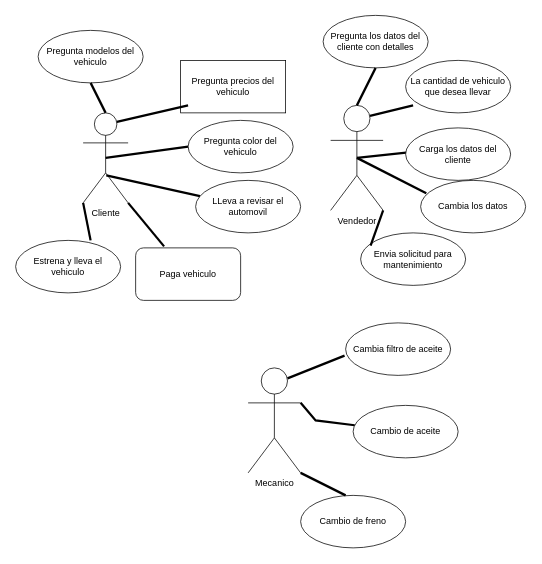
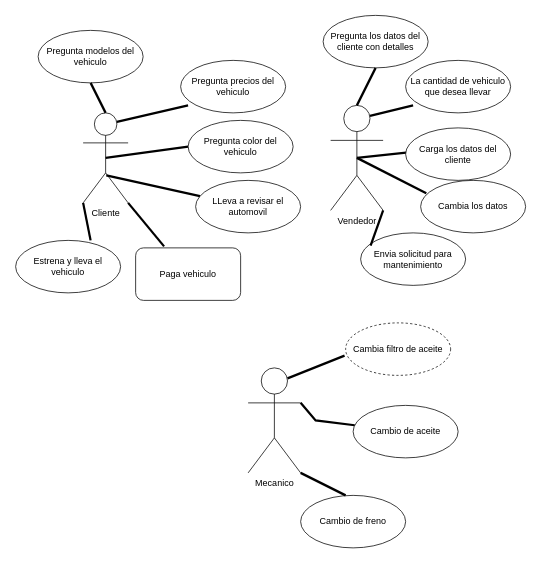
  <mxCell id="0" />
  <mxCell id="1" parent="0" />
  <mxCell id="2" value="Cliente" style="shape=umlActor;verticalLabelPosition=bottom;verticalAlign=top;html=1;outlineConnect=0;" vertex="1" parent="1"><mxGeometry x="110" y="150" width="60" height="120" as="geometry" /></mxCell>
  <mxCell id="3" value="Pregunta modelos del vehiculo" style="ellipse;whiteSpace=wrap;html=1;" vertex="1" parent="1"><mxGeometry x="50" y="40" width="140" height="70" as="geometry" /></mxCell>
- <mxCell id="4" value="Pregunta precios del vehiculo" style="whiteSpace=wrap;html=1;rounded=0;" vertex="1" parent="1"><mxGeometry x="240" y="80" width="140" height="70" as="geometry" /></mxCell>
+ <mxCell id="4" value="Pregunta precios del vehiculo" style="ellipse;whiteSpace=wrap;html=1;" vertex="1" parent="1"><mxGeometry x="240" y="80" width="140" height="70" as="geometry" /></mxCell>
  <mxCell id="5" value="Pregunta color del vehiculo" style="ellipse;whiteSpace=wrap;html=1;" vertex="1" parent="1"><mxGeometry x="250" y="160" width="140" height="70" as="geometry" /></mxCell>
  <mxCell id="6" value="" style="endArrow=none;startArrow=none;endFill=0;startFill=0;endSize=8;html=1;verticalAlign=bottom;labelBackgroundColor=none;strokeWidth=3;rounded=0;exitX=0.5;exitY=0.5;exitDx=0;exitDy=0;exitPerimeter=0;entryX=0;entryY=0.5;entryDx=0;entryDy=0;" edge="1" parent="1" source="2" target="5"><mxGeometry width="160" relative="1" as="geometry"><mxPoint x="210" y="260" as="sourcePoint" /><mxPoint x="240" y="200" as="targetPoint" /></mxGeometry></mxCell>
  <mxCell id="7" value="" style="endArrow=none;startArrow=none;endFill=0;startFill=0;endSize=8;html=1;verticalAlign=bottom;labelBackgroundColor=none;strokeWidth=3;rounded=0;entryX=0.5;entryY=1;entryDx=0;entryDy=0;exitX=0.5;exitY=0;exitDx=0;exitDy=0;exitPerimeter=0;" edge="1" parent="1" source="2" target="3"><mxGeometry width="160" relative="1" as="geometry"><mxPoint x="195" y="180" as="sourcePoint" /><mxPoint x="260" y="212" as="targetPoint" /></mxGeometry></mxCell>
  <mxCell id="8" value="" style="endArrow=none;startArrow=none;endFill=0;startFill=0;endSize=8;html=1;verticalAlign=bottom;labelBackgroundColor=none;strokeWidth=3;rounded=0;entryX=0.071;entryY=0.857;entryDx=0;entryDy=0;entryPerimeter=0;exitX=0.75;exitY=0.1;exitDx=0;exitDy=0;exitPerimeter=0;" edge="1" parent="1" source="2" target="4"><mxGeometry width="160" relative="1" as="geometry"><mxPoint x="205" y="190" as="sourcePoint" /><mxPoint x="270" y="222" as="targetPoint" /></mxGeometry></mxCell>
  <mxCell id="9" value="Vendedor" style="shape=umlActor;verticalLabelPosition=bottom;verticalAlign=top;html=1;outlineConnect=0;" vertex="1" parent="1"><mxGeometry x="440" y="140" width="70" height="140" as="geometry" /></mxCell>
  <mxCell id="10" value="Pregunta los datos del cliente con detalles" style="ellipse;whiteSpace=wrap;html=1;" vertex="1" parent="1"><mxGeometry x="430" y="20" width="140" height="70" as="geometry" /></mxCell>
  <mxCell id="11" value="La cantidad de vehiculo que desea llevar" style="ellipse;whiteSpace=wrap;html=1;" vertex="1" parent="1"><mxGeometry x="540" y="80" width="140" height="70" as="geometry" /></mxCell>
  <mxCell id="12" value="" style="endArrow=none;startArrow=none;endFill=0;startFill=0;endSize=8;html=1;verticalAlign=bottom;labelBackgroundColor=none;strokeWidth=3;rounded=0;entryX=0;entryY=0.6;entryDx=0;entryDy=0;entryPerimeter=0;exitX=0.5;exitY=0.5;exitDx=0;exitDy=0;exitPerimeter=0;" edge="1" parent="1" source="9"><mxGeometry width="160" relative="1" as="geometry"><mxPoint x="510" y="260" as="sourcePoint" /><mxPoint x="550" y="202" as="targetPoint" /></mxGeometry></mxCell>
  <mxCell id="13" value="" style="endArrow=none;startArrow=none;endFill=0;startFill=0;endSize=8;html=1;verticalAlign=bottom;labelBackgroundColor=none;strokeWidth=3;rounded=0;entryX=0.5;entryY=1;entryDx=0;entryDy=0;exitX=0.5;exitY=0;exitDx=0;exitDy=0;exitPerimeter=0;" edge="1" parent="1" source="9" target="10"><mxGeometry width="160" relative="1" as="geometry"><mxPoint x="495" y="180" as="sourcePoint" /><mxPoint x="560" y="212" as="targetPoint" /></mxGeometry></mxCell>
  <mxCell id="14" value="" style="endArrow=none;startArrow=none;endFill=0;startFill=0;endSize=8;html=1;verticalAlign=bottom;labelBackgroundColor=none;strokeWidth=3;rounded=0;entryX=0.071;entryY=0.857;entryDx=0;entryDy=0;entryPerimeter=0;exitX=0.75;exitY=0.1;exitDx=0;exitDy=0;exitPerimeter=0;" edge="1" parent="1" source="9" target="11"><mxGeometry width="160" relative="1" as="geometry"><mxPoint x="505" y="190" as="sourcePoint" /><mxPoint x="570" y="222" as="targetPoint" /></mxGeometry></mxCell>
  <mxCell id="15" value="Paga vehiculo" style="whiteSpace=wrap;html=1;rounded=1;" vertex="1" parent="1"><mxGeometry x="180" y="330" width="140" height="70" as="geometry" /></mxCell>
  <mxCell id="16" value="Estrena y lleva el vehiculo" style="ellipse;whiteSpace=wrap;html=1;" vertex="1" parent="1"><mxGeometry y="320" width="140" height="70" as="geometry" x="20" /></mxCell>
  <mxCell id="17" value="" style="endArrow=none;startArrow=none;endFill=0;startFill=0;endSize=8;html=1;verticalAlign=bottom;labelBackgroundColor=none;strokeWidth=3;rounded=0;exitX=0.714;exitY=0;exitDx=0;exitDy=0;exitPerimeter=0;entryX=0;entryY=1;entryDx=0;entryDy=0;entryPerimeter=0;" edge="1" parent="1" source="16" target="2"><mxGeometry width="160" relative="1" as="geometry"><mxPoint x="123.94" y="170" as="sourcePoint" /><mxPoint x="195" y="180" as="targetPoint" /></mxGeometry></mxCell>
  <mxCell id="18" value="Carga los datos del cliente" style="ellipse;whiteSpace=wrap;html=1;" vertex="1" parent="1"><mxGeometry x="540" y="170" width="140" height="70" as="geometry" /></mxCell>
  <mxCell id="19" value="LLeva a revisar el automovil" style="ellipse;whiteSpace=wrap;html=1;" vertex="1" parent="1"><mxGeometry x="260" y="240" width="140" height="70" as="geometry" /></mxCell>
  <mxCell id="20" value="Mecanico" style="shape=umlActor;verticalLabelPosition=bottom;verticalAlign=top;html=1;outlineConnect=0;" vertex="1" parent="1"><mxGeometry x="330" y="490" width="70" height="140" as="geometry" /></mxCell>
- <mxCell id="21" value="Cambia filtro de aceite" style="ellipse;whiteSpace=wrap;html=1;" vertex="1" parent="1"><mxGeometry x="460" y="430" width="140" height="70" as="geometry" /></mxCell>
+ <mxCell id="21" value="Cambia filtro de aceite" style="ellipse;whiteSpace=wrap;html=1;dashed=1;" vertex="1" parent="1"><mxGeometry x="460" y="430" width="140" height="70" as="geometry" /></mxCell>
  <mxCell id="22" value="Cambio de aceite" style="ellipse;whiteSpace=wrap;html=1;" vertex="1" parent="1"><mxGeometry x="470" y="540" width="140" height="70" as="geometry" /></mxCell>
  <mxCell id="23" value="Cambio de freno" style="ellipse;whiteSpace=wrap;html=1;" vertex="1" parent="1"><mxGeometry x="400" y="660" width="140" height="70" as="geometry" /></mxCell>
  <mxCell id="24" value="" style="endArrow=none;startArrow=none;endFill=0;startFill=0;endSize=8;html=1;verticalAlign=bottom;labelBackgroundColor=none;strokeWidth=3;rounded=0;entryX=-0.01;entryY=0.624;entryDx=0;entryDy=0;entryPerimeter=0;exitX=0.75;exitY=0.1;exitDx=0;exitDy=0;exitPerimeter=0;" edge="1" parent="1" source="20" target="21"><mxGeometry width="160" relative="1" as="geometry"><mxPoint x="395" y="509" as="sourcePoint" /><mxPoint x="470" y="501" as="targetPoint" /></mxGeometry></mxCell>
  <mxCell id="25" value="" style="endArrow=none;startArrow=none;endFill=0;startFill=0;endSize=8;html=1;verticalAlign=bottom;labelBackgroundColor=none;strokeWidth=3;rounded=0;exitX=1;exitY=0.333;exitDx=0;exitDy=0;exitPerimeter=0;" edge="1" parent="1" source="20" target="22"><mxGeometry width="160" relative="1" as="geometry"><mxPoint x="392.5" y="514" as="sourcePoint" /><mxPoint x="468.6" y="523.68" as="targetPoint" /><Array as="points"><mxPoint x="420" y="560" /></Array></mxGeometry></mxCell>
  <mxCell id="26" value="" style="endArrow=none;startArrow=none;endFill=0;startFill=0;endSize=8;html=1;verticalAlign=bottom;labelBackgroundColor=none;strokeWidth=3;rounded=0;exitX=1;exitY=1;exitDx=0;exitDy=0;exitPerimeter=0;" edge="1" parent="1" source="20"><mxGeometry width="160" relative="1" as="geometry"><mxPoint x="376.13" y="609.997" as="sourcePoint" /><mxPoint x="460" y="660" as="targetPoint" /><Array as="points" /></mxGeometry></mxCell>
  <mxCell id="27" value="Envia solicitud para mantenimiento" style="ellipse;whiteSpace=wrap;html=1;" vertex="1" parent="1"><mxGeometry x="480" y="310" width="140" height="70" as="geometry" /></mxCell>
  <mxCell id="28" value="" style="endArrow=none;startArrow=none;endFill=0;startFill=0;endSize=8;html=1;verticalAlign=bottom;labelBackgroundColor=none;strokeWidth=3;rounded=0;entryX=0.095;entryY=0.245;entryDx=0;entryDy=0;entryPerimeter=0;exitX=1;exitY=1;exitDx=0;exitDy=0;exitPerimeter=0;" edge="1" parent="1" source="9" target="27"><mxGeometry width="160" relative="1" as="geometry"><mxPoint x="485" y="220" as="sourcePoint" /><mxPoint x="560" y="212" as="targetPoint" /></mxGeometry></mxCell>
  <mxCell id="29" value="" style="endArrow=none;startArrow=none;endFill=0;startFill=0;endSize=8;html=1;verticalAlign=bottom;labelBackgroundColor=none;strokeWidth=3;rounded=0;exitX=0.515;exitY=0.694;exitDx=0;exitDy=0;exitPerimeter=0;" edge="1" parent="1" source="2" target="19"><mxGeometry width="160" relative="1" as="geometry"><mxPoint x="210" y="230" as="sourcePoint" /><mxPoint x="260" y="205" as="targetPoint" /></mxGeometry></mxCell>
  <mxCell id="30" value="Cambia los datos" style="ellipse;whiteSpace=wrap;html=1;" vertex="1" parent="1"><mxGeometry x="560" y="240" width="140" height="70" as="geometry" /></mxCell>
  <mxCell id="31" value="" style="endArrow=none;startArrow=none;endFill=0;startFill=0;endSize=8;html=1;verticalAlign=bottom;labelBackgroundColor=none;strokeWidth=3;rounded=0;entryX=0.054;entryY=0.244;entryDx=0;entryDy=0;entryPerimeter=0;exitX=0.5;exitY=0.5;exitDx=0;exitDy=0;exitPerimeter=0;" edge="1" parent="1" source="9" target="30"><mxGeometry width="160" relative="1" as="geometry"><mxPoint x="485" y="220" as="sourcePoint" /><mxPoint x="560" y="212" as="targetPoint" /></mxGeometry></mxCell>
  <mxCell id="32" value="" style="endArrow=none;startArrow=none;endFill=0;startFill=0;endSize=8;html=1;verticalAlign=bottom;labelBackgroundColor=none;strokeWidth=3;rounded=0;entryX=0.271;entryY=-0.029;entryDx=0;entryDy=0;entryPerimeter=0;exitX=1;exitY=1;exitDx=0;exitDy=0;exitPerimeter=0;" edge="1" parent="1" source="2" target="15"><mxGeometry width="160" relative="1" as="geometry"><mxPoint x="170" y="280" as="sourcePoint" /><mxPoint x="275.987" y="270.838" as="targetPoint" /></mxGeometry></mxCell>
